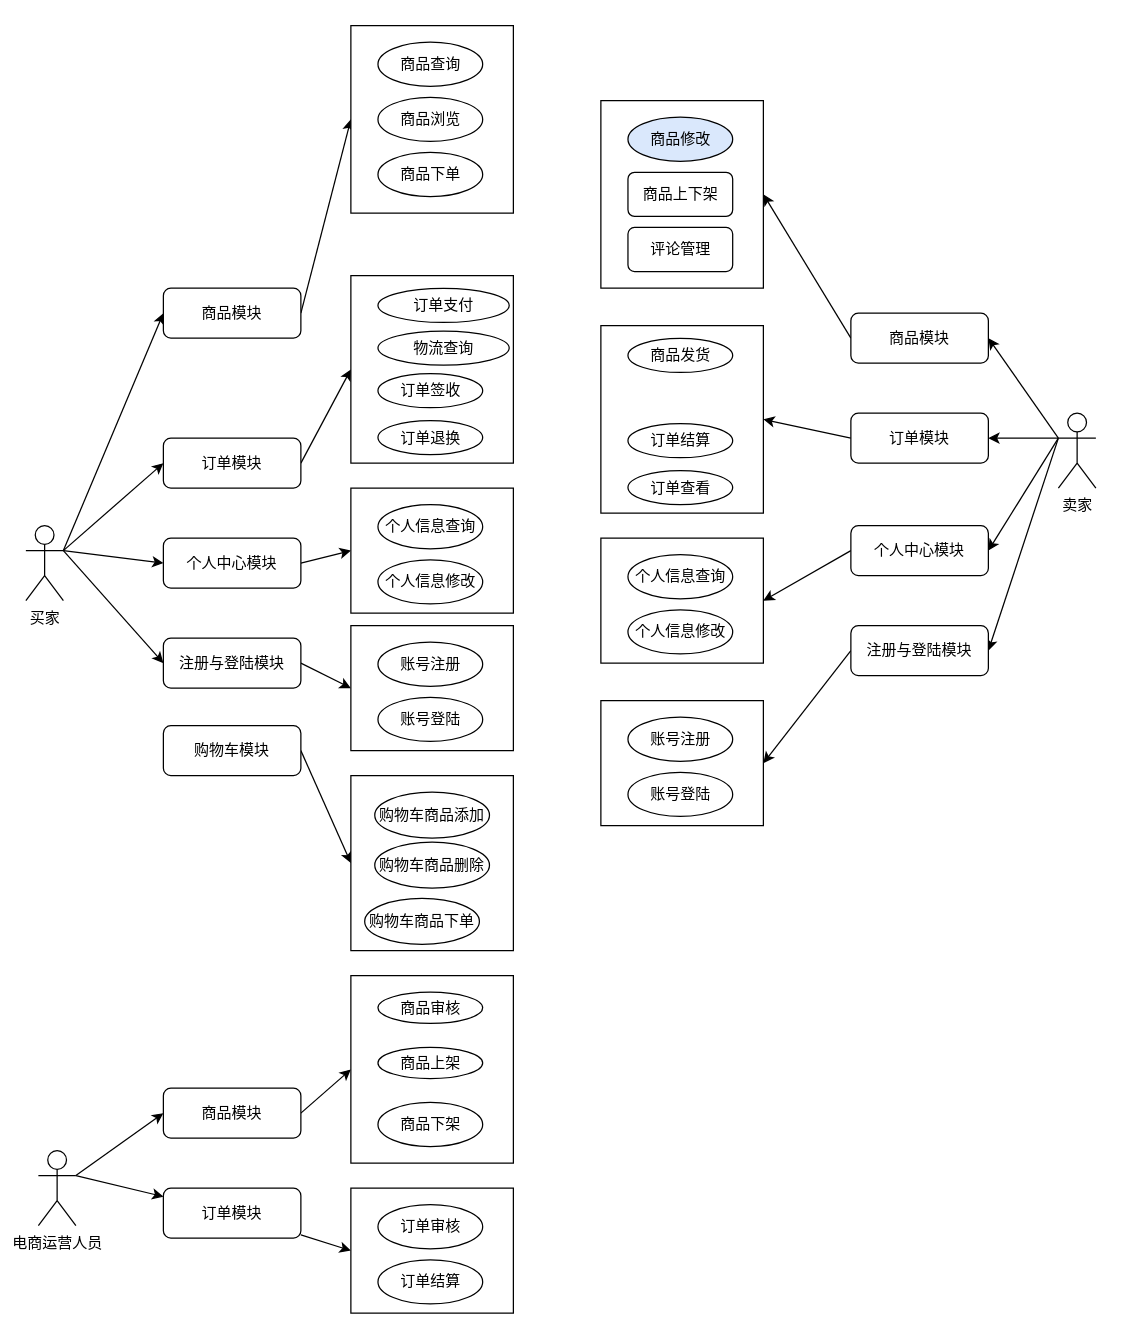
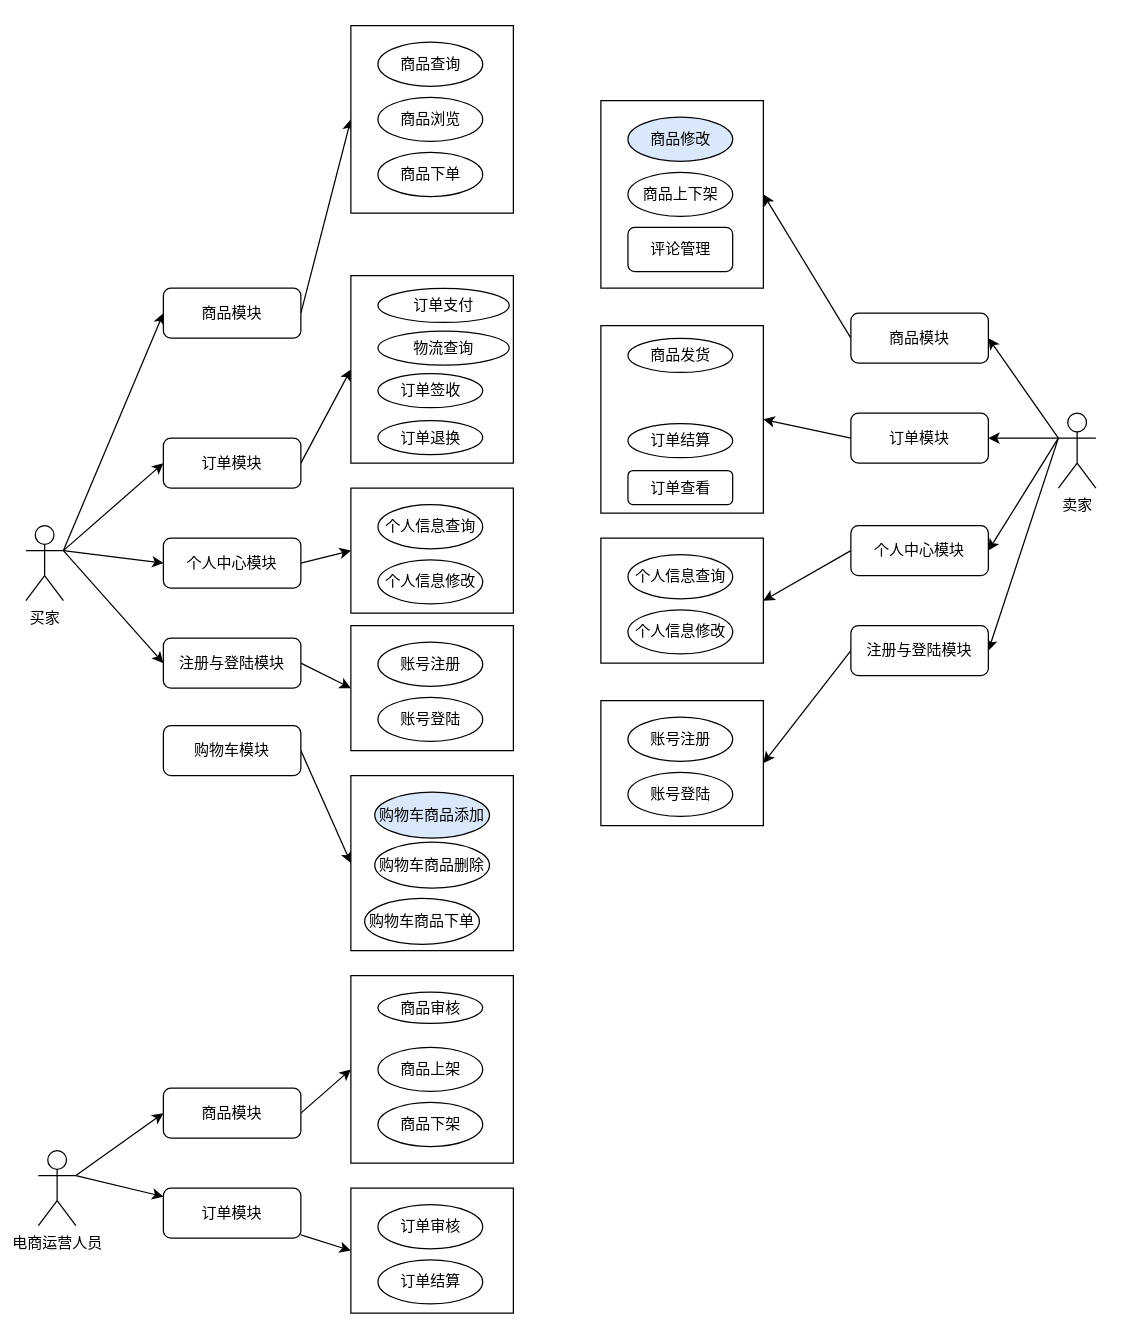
  <mxCell id="0" />
  <mxCell id="1" parent="0" />
  <mxCell id="2" style="rounded=0;orthogonalLoop=1;jettySize=auto;html=1;exitX=1;exitY=0.333;exitDx=0;exitDy=0;exitPerimeter=0;entryX=0;entryY=0.5;entryDx=0;entryDy=0;" edge="1" parent="1" source="6" target="16"><mxGeometry relative="1" as="geometry" /></mxCell>
  <mxCell id="3" style="rounded=0;orthogonalLoop=1;jettySize=auto;html=1;exitX=1;exitY=0.333;exitDx=0;exitDy=0;exitPerimeter=0;entryX=0;entryY=0.5;entryDx=0;entryDy=0;" edge="1" parent="1" source="6" target="18"><mxGeometry relative="1" as="geometry" /></mxCell>
  <mxCell id="4" style="rounded=0;orthogonalLoop=1;jettySize=auto;html=1;exitX=1;exitY=0.333;exitDx=0;exitDy=0;exitPerimeter=0;entryX=0;entryY=0.5;entryDx=0;entryDy=0;" edge="1" parent="1" source="6" target="20"><mxGeometry relative="1" as="geometry" /></mxCell>
  <mxCell id="5" style="rounded=0;orthogonalLoop=1;jettySize=auto;html=1;entryX=0;entryY=0.5;entryDx=0;entryDy=0;exitX=1;exitY=0.333;exitDx=0;exitDy=0;exitPerimeter=0;" edge="1" parent="1" source="6" target="22"><mxGeometry relative="1" as="geometry" /></mxCell>
  <mxCell id="6" value="买家" style="shape=umlActor;verticalLabelPosition=bottom;verticalAlign=top;html=1;outlineConnect=0;" vertex="1" parent="1"><mxGeometry x="20" y="420" width="30" height="60" as="geometry" /></mxCell>
  <mxCell id="7" style="rounded=0;orthogonalLoop=1;jettySize=auto;html=1;exitX=0;exitY=0.333;exitDx=0;exitDy=0;exitPerimeter=0;entryX=1;entryY=0.5;entryDx=0;entryDy=0;" edge="1" parent="1" source="11" target="30"><mxGeometry relative="1" as="geometry" /></mxCell>
  <mxCell id="8" style="rounded=0;orthogonalLoop=1;jettySize=auto;html=1;exitX=0;exitY=0.333;exitDx=0;exitDy=0;exitPerimeter=0;entryX=1;entryY=0.5;entryDx=0;entryDy=0;" edge="1" parent="1" source="11" target="32"><mxGeometry relative="1" as="geometry" /></mxCell>
  <mxCell id="9" style="rounded=0;orthogonalLoop=1;jettySize=auto;html=1;exitX=0;exitY=0.333;exitDx=0;exitDy=0;exitPerimeter=0;entryX=1;entryY=0.5;entryDx=0;entryDy=0;" edge="1" parent="1" source="11" target="34"><mxGeometry relative="1" as="geometry" /></mxCell>
  <mxCell id="10" style="rounded=0;orthogonalLoop=1;jettySize=auto;html=1;exitX=0;exitY=0.333;exitDx=0;exitDy=0;exitPerimeter=0;entryX=1;entryY=0.5;entryDx=0;entryDy=0;" edge="1" parent="1" source="11" target="36"><mxGeometry relative="1" as="geometry" /></mxCell>
  <mxCell id="11" value="卖家" style="shape=umlActor;verticalLabelPosition=bottom;verticalAlign=top;html=1;outlineConnect=0;" vertex="1" parent="1"><mxGeometry x="846" y="330" width="30" height="60" as="geometry" /></mxCell>
  <mxCell id="12" style="rounded=0;orthogonalLoop=1;jettySize=auto;html=1;exitX=1;exitY=0.333;exitDx=0;exitDy=0;exitPerimeter=0;entryX=0;entryY=0.5;entryDx=0;entryDy=0;" edge="1" parent="1" source="14" target="26"><mxGeometry relative="1" as="geometry" /></mxCell>
  <mxCell id="13" style="rounded=0;orthogonalLoop=1;jettySize=auto;html=1;exitX=1;exitY=0.333;exitDx=0;exitDy=0;exitPerimeter=0;" edge="1" parent="1" source="14" target="28"><mxGeometry relative="1" as="geometry" /></mxCell>
  <mxCell id="14" value="电商运营人员" style="shape=umlActor;verticalLabelPosition=bottom;verticalAlign=top;html=1;outlineConnect=0;" vertex="1" parent="1"><mxGeometry x="30" y="920" width="30" height="60" as="geometry" /></mxCell>
  <mxCell id="15" style="rounded=0;orthogonalLoop=1;jettySize=auto;html=1;entryX=0;entryY=0.5;entryDx=0;entryDy=0;exitX=1;exitY=0.5;exitDx=0;exitDy=0;" edge="1" parent="1" source="16" target="38"><mxGeometry relative="1" as="geometry" /></mxCell>
  <mxCell id="16" value="商品模块" style="rounded=1;whiteSpace=wrap;html=1;" vertex="1" parent="1"><mxGeometry x="130" y="230" width="110" height="40" as="geometry" /></mxCell>
  <mxCell id="17" style="rounded=0;orthogonalLoop=1;jettySize=auto;html=1;exitX=1;exitY=0.5;exitDx=0;exitDy=0;entryX=0;entryY=0.5;entryDx=0;entryDy=0;" edge="1" parent="1" source="18" target="43"><mxGeometry relative="1" as="geometry"><mxPoint x="280" y="390" as="targetPoint" /></mxGeometry></mxCell>
  <mxCell id="18" value="订单模块" style="rounded=1;whiteSpace=wrap;html=1;" vertex="1" parent="1"><mxGeometry x="130" y="350" width="110" height="40" as="geometry" /></mxCell>
  <mxCell id="19" style="rounded=0;orthogonalLoop=1;jettySize=auto;html=1;exitX=1;exitY=0.5;exitDx=0;exitDy=0;entryX=0;entryY=0.5;entryDx=0;entryDy=0;" edge="1" parent="1" source="20" target="49"><mxGeometry relative="1" as="geometry" /></mxCell>
  <mxCell id="20" value="个人中心模块" style="rounded=1;whiteSpace=wrap;html=1;" vertex="1" parent="1"><mxGeometry x="130" y="430" width="110" height="40" as="geometry" /></mxCell>
  <mxCell id="21" style="rounded=0;orthogonalLoop=1;jettySize=auto;html=1;exitX=1;exitY=0.5;exitDx=0;exitDy=0;entryX=0;entryY=0.5;entryDx=0;entryDy=0;" edge="1" parent="1" source="22" target="53"><mxGeometry relative="1" as="geometry" /></mxCell>
  <mxCell id="22" value="注册与登陆模块" style="rounded=1;whiteSpace=wrap;html=1;" vertex="1" parent="1"><mxGeometry x="130" y="510" width="110" height="40" as="geometry" /></mxCell>
  <mxCell id="23" style="rounded=0;orthogonalLoop=1;jettySize=auto;html=1;exitX=1;exitY=0.5;exitDx=0;exitDy=0;entryX=0;entryY=0.5;entryDx=0;entryDy=0;" edge="1" parent="1" source="24" target="57"><mxGeometry relative="1" as="geometry" /></mxCell>
  <mxCell id="24" value="购物车模块" style="rounded=1;whiteSpace=wrap;html=1;" vertex="1" parent="1"><mxGeometry x="130" y="580" width="110" height="40" as="geometry" /></mxCell>
  <mxCell id="25" style="rounded=0;orthogonalLoop=1;jettySize=auto;html=1;exitX=1;exitY=0.5;exitDx=0;exitDy=0;entryX=0;entryY=0.5;entryDx=0;entryDy=0;" edge="1" parent="1" source="26" target="62"><mxGeometry relative="1" as="geometry" /></mxCell>
  <mxCell id="26" value="商品模块" style="rounded=1;whiteSpace=wrap;html=1;" vertex="1" parent="1"><mxGeometry x="130" y="870" width="110" height="40" as="geometry" /></mxCell>
  <mxCell id="27" style="rounded=0;orthogonalLoop=1;jettySize=auto;html=1;entryX=0;entryY=0.5;entryDx=0;entryDy=0;" edge="1" parent="1" source="28" target="67"><mxGeometry relative="1" as="geometry" /></mxCell>
  <mxCell id="28" value="订单模块" style="rounded=1;whiteSpace=wrap;html=1;" vertex="1" parent="1"><mxGeometry x="130" y="950" width="110" height="40" as="geometry" /></mxCell>
  <mxCell id="29" style="rounded=0;orthogonalLoop=1;jettySize=auto;html=1;exitX=0;exitY=0.5;exitDx=0;exitDy=0;entryX=1;entryY=0.5;entryDx=0;entryDy=0;" edge="1" parent="1" source="30" target="71"><mxGeometry relative="1" as="geometry" /></mxCell>
  <mxCell id="30" value="商品模块" style="rounded=1;whiteSpace=wrap;html=1;" vertex="1" parent="1"><mxGeometry x="680" y="250" width="110" height="40" as="geometry" /></mxCell>
  <mxCell id="31" style="rounded=0;orthogonalLoop=1;jettySize=auto;html=1;exitX=0;exitY=0.5;exitDx=0;exitDy=0;entryX=1;entryY=0.5;entryDx=0;entryDy=0;" edge="1" parent="1" source="32" target="76"><mxGeometry relative="1" as="geometry" /></mxCell>
  <mxCell id="32" value="订单模块" style="rounded=1;whiteSpace=wrap;html=1;" vertex="1" parent="1"><mxGeometry x="680" y="330" width="110" height="40" as="geometry" /></mxCell>
  <mxCell id="33" style="rounded=0;orthogonalLoop=1;jettySize=auto;html=1;exitX=0;exitY=0.5;exitDx=0;exitDy=0;entryX=1;entryY=0.5;entryDx=0;entryDy=0;" edge="1" parent="1" source="34" target="81"><mxGeometry relative="1" as="geometry" /></mxCell>
  <mxCell id="34" value="个人中心模块" style="rounded=1;whiteSpace=wrap;html=1;" vertex="1" parent="1"><mxGeometry x="680" y="420" width="110" height="40" as="geometry" /></mxCell>
  <mxCell id="35" style="rounded=0;orthogonalLoop=1;jettySize=auto;html=1;exitX=0;exitY=0.5;exitDx=0;exitDy=0;entryX=1;entryY=0.5;entryDx=0;entryDy=0;" edge="1" parent="1" source="36" target="85"><mxGeometry relative="1" as="geometry" /></mxCell>
  <mxCell id="36" value="注册与登陆模块" style="rounded=1;whiteSpace=wrap;html=1;" vertex="1" parent="1"><mxGeometry x="680" y="500" width="110" height="40" as="geometry" /></mxCell>
  <mxCell id="37" value="" style="group" vertex="1" connectable="0" parent="1"><mxGeometry x="280" y="20" width="130" height="150" as="geometry" /></mxCell>
  <mxCell id="38" value="" style="rounded=0;whiteSpace=wrap;html=1;" vertex="1" parent="37"><mxGeometry width="130" height="150" as="geometry" /></mxCell>
  <mxCell id="39" value="商品查询" style="ellipse;whiteSpace=wrap;html=1;" vertex="1" parent="37"><mxGeometry x="21.667" y="13.235" width="83.778" height="35.294" as="geometry" /></mxCell>
  <mxCell id="40" value="商品浏览" style="ellipse;whiteSpace=wrap;html=1;" vertex="1" parent="37"><mxGeometry x="21.667" y="57.353" width="83.778" height="35.294" as="geometry" /></mxCell>
  <mxCell id="41" value="商品下单" style="ellipse;whiteSpace=wrap;html=1;" vertex="1" parent="37"><mxGeometry x="21.667" y="101.471" width="83.778" height="35.294" as="geometry" /></mxCell>
  <mxCell id="42" value="" style="group" vertex="1" connectable="0" parent="1"><mxGeometry x="280" y="220" width="130" height="150" as="geometry" /></mxCell>
  <mxCell id="43" value="" style="rounded=0;whiteSpace=wrap;html=1;" vertex="1" parent="42"><mxGeometry width="130" height="150" as="geometry" /></mxCell>
  <mxCell id="44" value="订单支付" style="ellipse;whiteSpace=wrap;html=1;" vertex="1" parent="42"><mxGeometry x="21.667" y="10.227" width="105" height="27.273" as="geometry" /></mxCell>
  <mxCell id="45" value="物流查询" style="ellipse;whiteSpace=wrap;html=1;" vertex="1" parent="42"><mxGeometry x="21.667" y="44.318" width="105" height="27.273" as="geometry" /></mxCell>
  <mxCell id="46" value="订单签收" style="ellipse;whiteSpace=wrap;html=1;" vertex="1" parent="42"><mxGeometry x="21.667" y="78.409" width="83.778" height="27.273" as="geometry" /></mxCell>
  <mxCell id="47" value="订单退换" style="ellipse;whiteSpace=wrap;html=1;" vertex="1" parent="42"><mxGeometry x="21.667" y="115.909" width="83.778" height="27.273" as="geometry" /></mxCell>
  <mxCell id="48" value="" style="group" vertex="1" connectable="0" parent="1"><mxGeometry x="280" y="390" width="130" height="100" as="geometry" /></mxCell>
  <mxCell id="49" value="" style="rounded=0;whiteSpace=wrap;html=1;" vertex="1" parent="48"><mxGeometry width="130" height="100" as="geometry" /></mxCell>
  <mxCell id="50" value="个人信息查询" style="ellipse;whiteSpace=wrap;html=1;" vertex="1" parent="48"><mxGeometry x="21.667" y="13.235" width="83.778" height="35.294" as="geometry" /></mxCell>
  <mxCell id="51" value="个人信息修改" style="ellipse;whiteSpace=wrap;html=1;" vertex="1" parent="48"><mxGeometry x="21.667" y="57.353" width="83.778" height="35.294" as="geometry" /></mxCell>
  <mxCell id="52" value="" style="group" vertex="1" connectable="0" parent="1"><mxGeometry x="280" y="500" width="130" height="100" as="geometry" /></mxCell>
  <mxCell id="53" value="" style="rounded=0;whiteSpace=wrap;html=1;" vertex="1" parent="52"><mxGeometry width="130" height="100" as="geometry" /></mxCell>
  <mxCell id="54" value="账号注册" style="ellipse;whiteSpace=wrap;html=1;" vertex="1" parent="52"><mxGeometry x="21.667" y="13.235" width="83.778" height="35.294" as="geometry" /></mxCell>
  <mxCell id="55" value="账号登陆" style="ellipse;whiteSpace=wrap;html=1;" vertex="1" parent="52"><mxGeometry x="21.667" y="57.353" width="83.778" height="35.294" as="geometry" /></mxCell>
  <mxCell id="56" value="" style="group" vertex="1" connectable="0" parent="1"><mxGeometry x="280" y="620" width="130" height="140" as="geometry" /></mxCell>
  <mxCell id="57" value="" style="rounded=0;whiteSpace=wrap;html=1;container=0;" vertex="1" parent="56"><mxGeometry width="130" height="140" as="geometry" /></mxCell>
- <mxCell id="58" value="购物车商品添加" style="ellipse;whiteSpace=wrap;html=1;container=0;" vertex="1" parent="56"><mxGeometry x="19.115" y="13.24" width="91.775" height="36.76" as="geometry" /></mxCell>
+ <mxCell id="58" value="购物车商品添加" style="ellipse;whiteSpace=wrap;html=1;container=0;fillColor=#dae8fc;" vertex="1" parent="56"><mxGeometry x="19.115" y="13.24" width="91.775" height="36.76" as="geometry" /></mxCell>
  <mxCell id="59" value="购物车商品删除" style="ellipse;whiteSpace=wrap;html=1;container=0;" vertex="1" parent="56"><mxGeometry x="19.115" y="53.24" width="91.775" height="36.76" as="geometry" /></mxCell>
  <mxCell id="60" value="购物车商品下单" style="ellipse;whiteSpace=wrap;html=1;container=0;" vertex="1" parent="56"><mxGeometry x="11.055" y="98.24" width="91.775" height="36.76" as="geometry" /></mxCell>
  <mxCell id="61" value="" style="group" vertex="1" connectable="0" parent="1"><mxGeometry x="280" y="780" width="130" height="150" as="geometry" /></mxCell>
  <mxCell id="62" value="" style="rounded=0;whiteSpace=wrap;html=1;" vertex="1" parent="61"><mxGeometry width="130" height="150" as="geometry" /></mxCell>
  <mxCell id="63" value="商品审核" style="ellipse;whiteSpace=wrap;html=1;" vertex="1" parent="61"><mxGeometry x="21.667" y="13.235" width="83.778" height="25" as="geometry" /></mxCell>
- <mxCell id="64" value="商品上架" style="ellipse;whiteSpace=wrap;html=1;" vertex="1" parent="61"><mxGeometry x="21.667" y="57.353" width="83.778" height="25" as="geometry" /></mxCell>
+ <mxCell id="64" value="商品上架" style="ellipse;whiteSpace=wrap;html=1;" vertex="1" parent="61"><mxGeometry x="21.667" y="57.353" width="83.778" height="35.294" as="geometry" /></mxCell>
  <mxCell id="65" value="商品下架" style="ellipse;whiteSpace=wrap;html=1;" vertex="1" parent="61"><mxGeometry x="21.667" y="101.471" width="83.778" height="35.294" as="geometry" /></mxCell>
  <mxCell id="66" value="" style="group" vertex="1" connectable="0" parent="1"><mxGeometry x="280" y="950" width="130" height="100" as="geometry" /></mxCell>
  <mxCell id="67" value="" style="rounded=0;whiteSpace=wrap;html=1;" vertex="1" parent="66"><mxGeometry width="130" height="100" as="geometry" /></mxCell>
  <mxCell id="68" value="订单审核" style="ellipse;whiteSpace=wrap;html=1;" vertex="1" parent="66"><mxGeometry x="21.667" y="13.235" width="83.778" height="35.294" as="geometry" /></mxCell>
  <mxCell id="69" value="订单结算" style="ellipse;whiteSpace=wrap;html=1;" vertex="1" parent="66"><mxGeometry x="21.667" y="57.353" width="83.778" height="35.294" as="geometry" /></mxCell>
  <mxCell id="70" value="" style="group" vertex="1" connectable="0" parent="1"><mxGeometry x="480" y="80" width="130" height="150" as="geometry" /></mxCell>
  <mxCell id="71" value="" style="rounded=0;whiteSpace=wrap;html=1;" vertex="1" parent="70"><mxGeometry width="130" height="150" as="geometry" /></mxCell>
  <mxCell id="72" value="商品修改" style="ellipse;whiteSpace=wrap;html=1;fillColor=#dae8fc;" vertex="1" parent="70"><mxGeometry x="21.667" y="13.235" width="83.778" height="35.294" as="geometry" /></mxCell>
- <mxCell id="73" value="商品上下架" style="whiteSpace=wrap;html=1;rounded=1;" vertex="1" parent="70"><mxGeometry x="21.667" y="57.353" width="83.778" height="35.294" as="geometry" /></mxCell>
+ <mxCell id="73" value="商品上下架" style="ellipse;whiteSpace=wrap;html=1;" vertex="1" parent="70"><mxGeometry x="21.667" y="57.353" width="83.778" height="35.294" as="geometry" /></mxCell>
  <mxCell id="74" value="评论管理" style="whiteSpace=wrap;html=1;rounded=1;" vertex="1" parent="70"><mxGeometry x="21.667" y="101.471" width="83.778" height="35.294" as="geometry" /></mxCell>
  <mxCell id="75" value="" style="group" vertex="1" connectable="0" parent="1"><mxGeometry x="480" y="260" width="130" height="150" as="geometry" /></mxCell>
  <mxCell id="76" value="" style="rounded=0;whiteSpace=wrap;html=1;" vertex="1" parent="75"><mxGeometry width="130" height="150" as="geometry" /></mxCell>
  <mxCell id="77" value="商品发货" style="ellipse;whiteSpace=wrap;html=1;" vertex="1" parent="75"><mxGeometry x="21.667" y="10.227" width="83.778" height="27.273" as="geometry" /></mxCell>
  <mxCell id="78" value="订单结算" style="ellipse;whiteSpace=wrap;html=1;" vertex="1" parent="75"><mxGeometry x="21.667" y="78.409" width="83.778" height="27.273" as="geometry" /></mxCell>
- <mxCell id="79" value="订单查看" style="ellipse;whiteSpace=wrap;html=1;" vertex="1" parent="75"><mxGeometry x="21.667" y="115.909" width="83.778" height="27.273" as="geometry" /></mxCell>
+ <mxCell id="79" value="订单查看" style="whiteSpace=wrap;html=1;rounded=1;" vertex="1" parent="75"><mxGeometry x="21.667" y="115.909" width="83.778" height="27.273" as="geometry" /></mxCell>
  <mxCell id="80" value="" style="group" vertex="1" connectable="0" parent="1"><mxGeometry x="480" y="430" width="130" height="100" as="geometry" /></mxCell>
  <mxCell id="81" value="" style="rounded=0;whiteSpace=wrap;html=1;" vertex="1" parent="80"><mxGeometry width="130" height="100" as="geometry" /></mxCell>
  <mxCell id="82" value="个人信息查询" style="ellipse;whiteSpace=wrap;html=1;" vertex="1" parent="80"><mxGeometry x="21.667" y="13.235" width="83.778" height="35.294" as="geometry" /></mxCell>
  <mxCell id="83" value="个人信息修改" style="ellipse;whiteSpace=wrap;html=1;" vertex="1" parent="80"><mxGeometry x="21.667" y="57.353" width="83.778" height="35.294" as="geometry" /></mxCell>
  <mxCell id="84" value="" style="group" vertex="1" connectable="0" parent="1"><mxGeometry x="480" y="560" width="130" height="100" as="geometry" /></mxCell>
  <mxCell id="85" value="" style="rounded=0;whiteSpace=wrap;html=1;" vertex="1" parent="84"><mxGeometry width="130" height="100" as="geometry" /></mxCell>
  <mxCell id="86" value="账号注册" style="ellipse;whiteSpace=wrap;html=1;" vertex="1" parent="84"><mxGeometry x="21.667" y="13.235" width="83.778" height="35.294" as="geometry" /></mxCell>
  <mxCell id="87" value="账号登陆" style="ellipse;whiteSpace=wrap;html=1;" vertex="1" parent="84"><mxGeometry x="21.667" y="57.353" width="83.778" height="35.294" as="geometry" /></mxCell>
